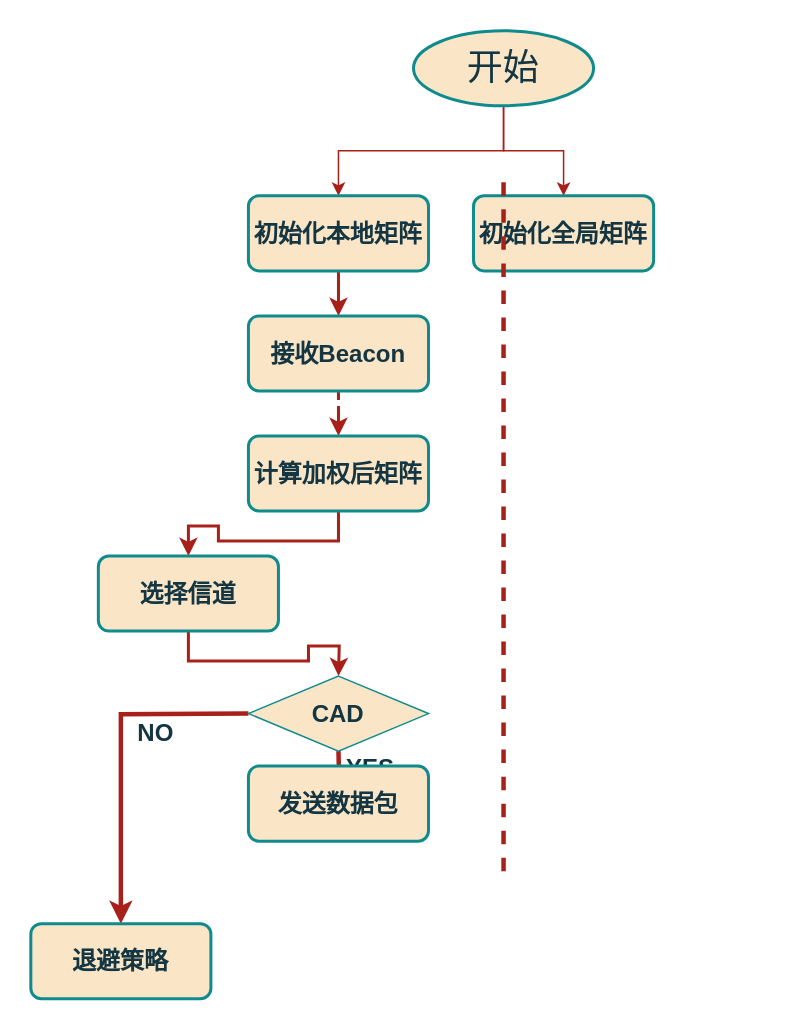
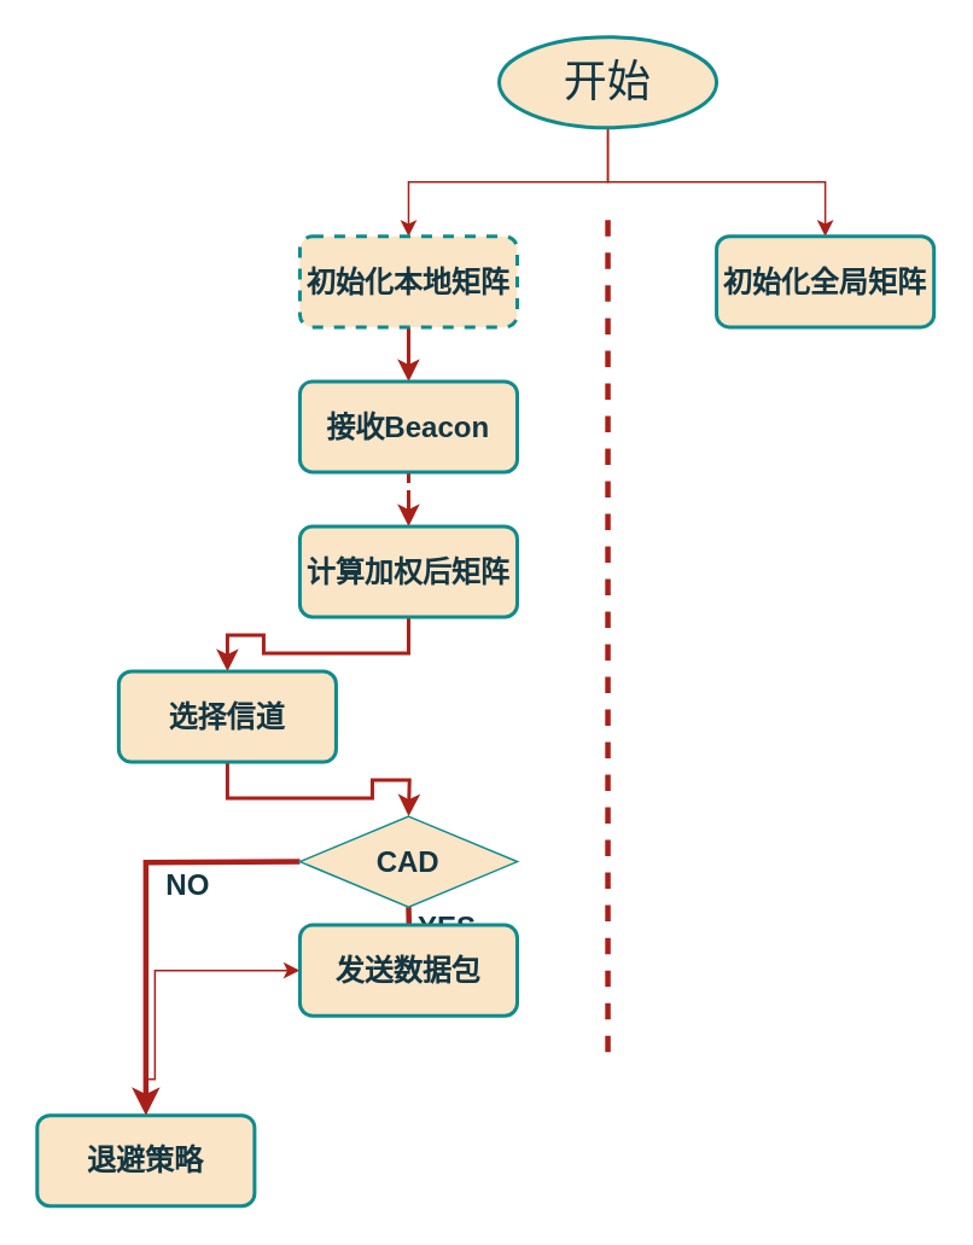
  <mxCell id="0" />
  <mxCell id="1" parent="0" />
  <mxCell id="2" style="edgeStyle=orthogonalEdgeStyle;rounded=0;orthogonalLoop=1;jettySize=auto;html=1;entryX=0.5;entryY=0;entryDx=0;entryDy=0;strokeColor=#A8201A;fontColor=#143642;fillColor=#FAE5C7;" edge="1" parent="1" source="4" target="6"><mxGeometry relative="1" as="geometry" /></mxCell>
  <mxCell id="3" style="edgeStyle=orthogonalEdgeStyle;rounded=0;orthogonalLoop=1;jettySize=auto;html=1;strokeColor=#A8201A;fontColor=#143642;fillColor=#FAE5C7;" edge="1" parent="1" source="4" target="7"><mxGeometry relative="1" as="geometry" /></mxCell>
  <mxCell id="4" value="&lt;font style=&quot;font-size: 24px;&quot;&gt;开始&lt;/font&gt;" style="strokeWidth=2;html=1;shape=mxgraph.flowchart.start_1;whiteSpace=wrap;labelBackgroundColor=none;fillColor=#FAE5C7;strokeColor=#0F8B8D;fontColor=#143642;" vertex="1" parent="1"><mxGeometry x="275" y="20" width="120" height="50" as="geometry" /></mxCell>
  <mxCell id="5" style="edgeStyle=orthogonalEdgeStyle;rounded=0;orthogonalLoop=1;jettySize=auto;html=1;exitX=0.5;exitY=1;exitDx=0;exitDy=0;strokeWidth=2;fontSize=16;fontStyle=1;labelBackgroundColor=none;strokeColor=#A8201A;fontColor=default;" edge="1" parent="1" source="6" target="10"><mxGeometry relative="1" as="geometry" /></mxCell>
- <mxCell id="6" value="初始化本地矩阵" style="rounded=1;whiteSpace=wrap;html=1;absoluteArcSize=1;arcSize=14;strokeWidth=2;fontSize=16;fontStyle=1;labelBackgroundColor=none;fillColor=#FAE5C7;strokeColor=#0F8B8D;fontColor=#143642;" vertex="1" parent="1"><mxGeometry x="165" y="130" width="120" height="50" as="geometry" /></mxCell>
- <mxCell id="7" value="初始化全局矩阵" style="rounded=1;whiteSpace=wrap;html=1;absoluteArcSize=1;arcSize=14;strokeWidth=2;fontSize=16;fontStyle=1;labelBackgroundColor=none;fillColor=#FAE5C7;strokeColor=#0F8B8D;fontColor=#143642;" vertex="1" parent="1"><mxGeometry x="315" y="130" width="120" height="50" as="geometry" /></mxCell>
+ <mxCell id="6" value="初始化本地矩阵" style="rounded=1;whiteSpace=wrap;html=1;absoluteArcSize=1;arcSize=14;strokeWidth=2;fontSize=16;fontStyle=1;labelBackgroundColor=none;fillColor=#FAE5C7;strokeColor=#0F8B8D;fontColor=#143642;dashed=1;" vertex="1" parent="1"><mxGeometry x="165" y="130" width="120" height="50" as="geometry" /></mxCell>
+ <mxCell id="7" value="初始化全局矩阵" style="rounded=1;whiteSpace=wrap;html=1;absoluteArcSize=1;arcSize=14;strokeWidth=2;fontSize=16;fontStyle=1;labelBackgroundColor=none;fillColor=#FAE5C7;strokeColor=#0F8B8D;fontColor=#143642;" vertex="1" parent="1"><mxGeometry x="395" y="130" width="120" height="50" as="geometry" /></mxCell>
  <mxCell id="8" value="" style="endArrow=none;dashed=1;html=1;rounded=1;fontStyle=0;curved=0;strokeWidth=3;labelBackgroundColor=none;strokeColor=#A8201A;fontColor=default;" edge="1" parent="1"><mxGeometry width="50" height="50" relative="1" as="geometry"><mxPoint x="335" y="580" as="sourcePoint" /><mxPoint x="335" y="120" as="targetPoint" /></mxGeometry></mxCell>
  <mxCell id="9" style="edgeStyle=orthogonalEdgeStyle;rounded=0;orthogonalLoop=1;jettySize=auto;html=1;exitX=0.5;exitY=1;exitDx=0;exitDy=0;strokeWidth=2;fontSize=16;fontStyle=1;labelBackgroundColor=none;strokeColor=#A8201A;fontColor=default;dashed=1;" edge="1" parent="1" source="10" target="12"><mxGeometry relative="1" as="geometry" /></mxCell>
  <mxCell id="10" value="接收Beacon" style="rounded=1;whiteSpace=wrap;html=1;absoluteArcSize=1;arcSize=14;strokeWidth=2;fontSize=16;fontStyle=1;labelBackgroundColor=none;fillColor=#FAE5C7;strokeColor=#0F8B8D;fontColor=#143642;" vertex="1" parent="1"><mxGeometry x="165" y="210" width="120" height="50" as="geometry" /></mxCell>
  <mxCell id="11" style="edgeStyle=orthogonalEdgeStyle;rounded=0;orthogonalLoop=1;jettySize=auto;html=1;exitX=0.5;exitY=1;exitDx=0;exitDy=0;entryX=0.5;entryY=0;entryDx=0;entryDy=0;strokeWidth=2;fontSize=16;fontStyle=1;labelBackgroundColor=none;strokeColor=#A8201A;fontColor=default;" edge="1" parent="1" source="12" target="14"><mxGeometry relative="1" as="geometry" /></mxCell>
  <mxCell id="12" value="计算加权后矩阵" style="rounded=1;whiteSpace=wrap;html=1;absoluteArcSize=1;arcSize=14;strokeWidth=2;fontSize=16;fontStyle=1;labelBackgroundColor=none;fillColor=#FAE5C7;strokeColor=#0F8B8D;fontColor=#143642;" vertex="1" parent="1"><mxGeometry x="165" y="290" width="120" height="50" as="geometry" /></mxCell>
  <mxCell id="13" style="edgeStyle=orthogonalEdgeStyle;rounded=0;orthogonalLoop=1;jettySize=auto;html=1;exitX=0.5;exitY=1;exitDx=0;exitDy=0;entryX=0.5;entryY=0;entryDx=0;entryDy=0;strokeWidth=2;fontSize=16;fontStyle=1;labelBackgroundColor=none;strokeColor=#A8201A;fontColor=default;" edge="1" parent="1" source="14"><mxGeometry relative="1" as="geometry"><mxPoint x="225" y="450" as="targetPoint" /></mxGeometry></mxCell>
  <mxCell id="14" value="选择信道" style="rounded=1;whiteSpace=wrap;html=1;absoluteArcSize=1;arcSize=14;strokeWidth=2;fontSize=16;fontStyle=1;labelBackgroundColor=none;fillColor=#FAE5C7;strokeColor=#0F8B8D;fontColor=#143642;" vertex="1" parent="1"><mxGeometry x="65" y="370" width="120" height="50" as="geometry" /></mxCell>
  <mxCell id="15" style="edgeStyle=orthogonalEdgeStyle;rounded=0;orthogonalLoop=1;jettySize=auto;html=1;exitX=0;exitY=0.5;exitDx=0;exitDy=0;entryX=0.5;entryY=0;entryDx=0;entryDy=0;fontSize=16;fontStyle=1;labelBackgroundColor=none;strokeColor=#A8201A;fontColor=default;strokeWidth=3;" edge="1" parent="1" target="20"><mxGeometry relative="1" as="geometry"><mxPoint x="165" y="475" as="sourcePoint" /></mxGeometry></mxCell>
  <mxCell id="16" value="NO" style="edgeLabel;html=1;align=center;verticalAlign=middle;resizable=0;points=[];fontSize=16;fontStyle=1;labelBackgroundColor=none;fontColor=#143642;" vertex="1" connectable="0" parent="15"><mxGeometry relative="1" as="geometry"><mxPoint x="22" y="-15" as="offset" /></mxGeometry></mxCell>
  <mxCell id="17" style="edgeStyle=orthogonalEdgeStyle;rounded=0;orthogonalLoop=1;jettySize=auto;html=1;exitX=0.5;exitY=1;exitDx=0;exitDy=0;fontSize=16;fontStyle=1;labelBackgroundColor=none;strokeColor=#A8201A;fontColor=default;strokeWidth=3;" edge="1" parent="1" target="21"><mxGeometry relative="1" as="geometry"><mxPoint x="225" y="500" as="sourcePoint" /></mxGeometry></mxCell>
  <mxCell id="18" value="YES" style="edgeLabel;html=1;align=center;verticalAlign=middle;resizable=0;points=[];fontSize=16;fontStyle=1;labelBackgroundColor=none;fontColor=#143642;" vertex="1" connectable="0" parent="17"><mxGeometry relative="1" as="geometry"><mxPoint x="20" y="-5" as="offset" /></mxGeometry></mxCell>
+ <mxCell id="19" style="edgeStyle=orthogonalEdgeStyle;rounded=0;orthogonalLoop=1;jettySize=auto;html=1;entryX=0;entryY=0.5;entryDx=0;entryDy=0;strokeColor=#A8201A;fontColor=#143642;fillColor=#FAE5C7;exitX=0.5;exitY=1;exitDx=0;exitDy=0;" edge="1" parent="1" source="20" target="21"><mxGeometry relative="1" as="geometry"><Array as="points"><mxPoint x="85" y="595" /></Array></mxGeometry></mxCell>
  <mxCell id="20" value="退避策略" style="rounded=1;whiteSpace=wrap;html=1;absoluteArcSize=1;arcSize=14;strokeWidth=2;fontSize=16;fontStyle=1;labelBackgroundColor=none;fillColor=#FAE5C7;strokeColor=#0F8B8D;fontColor=#143642;" vertex="1" parent="1"><mxGeometry x="20" y="615" width="120" height="50" as="geometry" /></mxCell>
  <mxCell id="21" value="发送数据包" style="rounded=1;whiteSpace=wrap;html=1;absoluteArcSize=1;arcSize=14;strokeWidth=2;fontSize=16;fontStyle=1;labelBackgroundColor=none;fillColor=#FAE5C7;strokeColor=#0F8B8D;fontColor=#143642;" vertex="1" parent="1"><mxGeometry x="165" y="510" width="120" height="50" as="geometry" /></mxCell>
  <mxCell id="22" value="CAD" style="rhombus;whiteSpace=wrap;html=1;fontSize=16;fontStyle=1;labelBackgroundColor=none;fillColor=#FAE5C7;strokeColor=#0F8B8D;fontColor=#143642;" vertex="1" parent="1"><mxGeometry x="165" y="450" width="120" height="50" as="geometry" /></mxCell>
